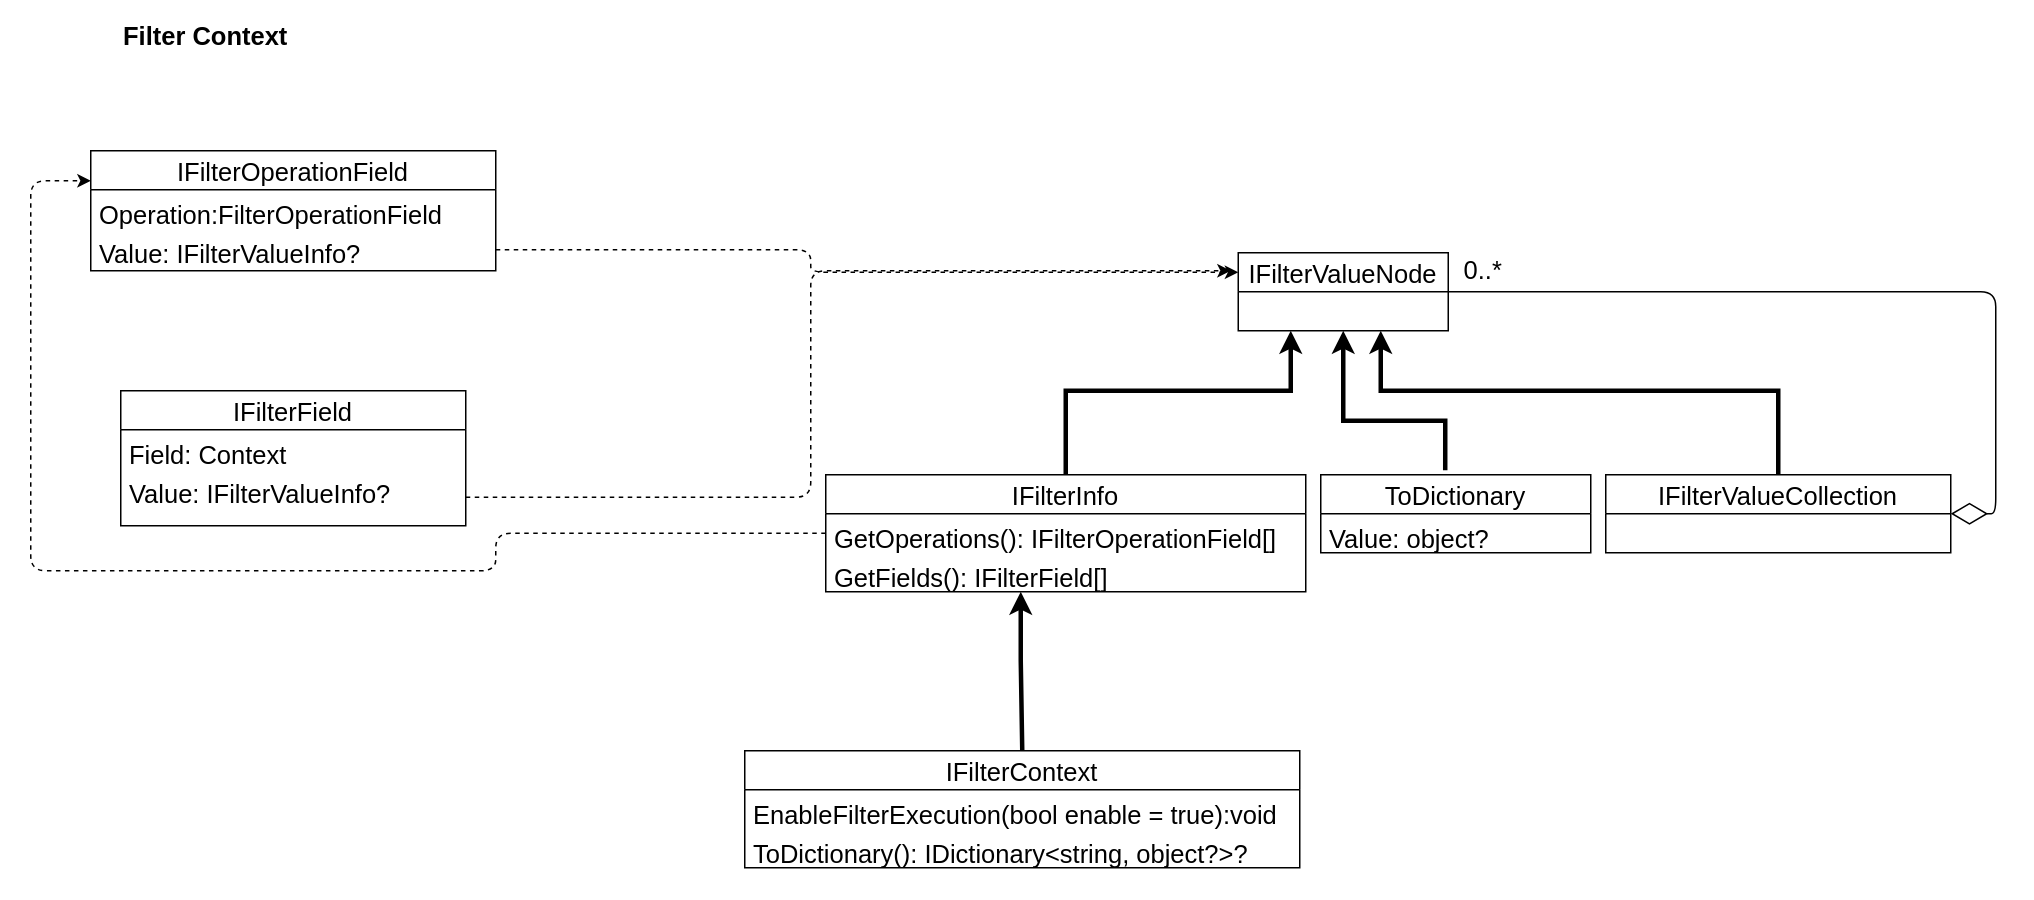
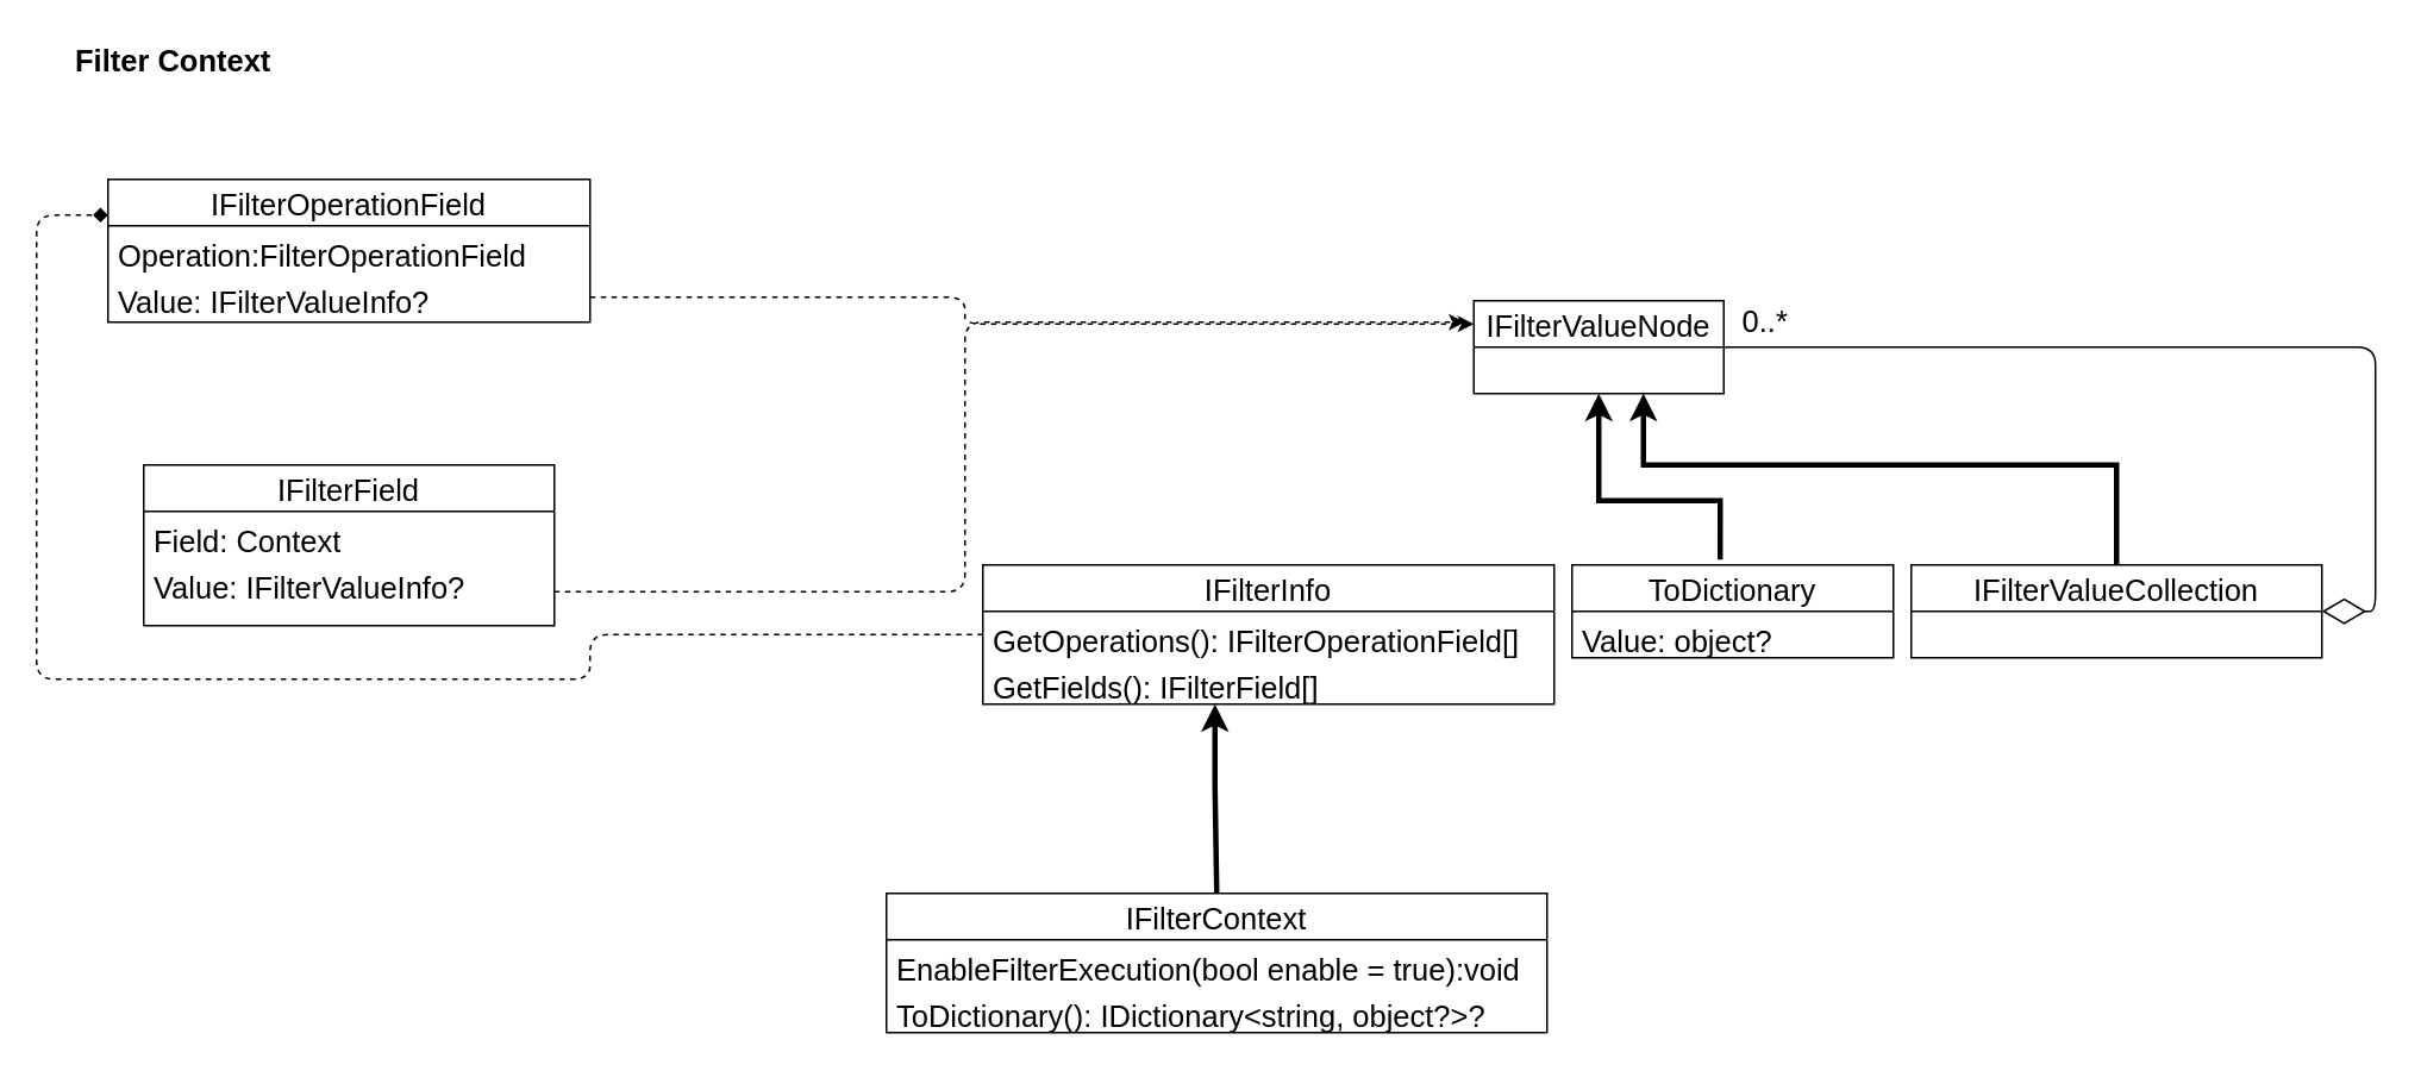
  <mxCell id="0" />
  <mxCell id="1" parent="0" />
- <mxCell id="2" value="Filter Context" style="text;html=1;strokeColor=none;fillColor=none;align=left;verticalAlign=middle;whiteSpace=wrap;rounded=0;fontSize=17;fontStyle=1" parent="1" vertex="1"><mxGeometry x="80" y="10" width="240" height="30" as="geometry" /></mxCell>
+ <mxCell id="2" value="Filter Context" style="text;html=1;strokeColor=none;fillColor=none;align=left;verticalAlign=middle;whiteSpace=wrap;rounded=0;fontSize=17;fontStyle=1" parent="1" vertex="1"><mxGeometry x="40" y="20" width="240" height="30" as="geometry" /></mxCell>
  <mxCell id="3" value="IFilterValueNode" style="swimlane;fontStyle=0;childLayout=stackLayout;horizontal=1;startSize=26;fillColor=none;horizontalStack=0;resizeParent=1;resizeParentMax=0;resizeLast=0;collapsible=1;marginBottom=0;fontSize=17;" parent="1" vertex="1"><mxGeometry x="825" y="168" width="140" height="52" as="geometry" /></mxCell>
  <mxCell id="4" style="edgeStyle=none;html=1;exitX=0.5;exitY=0;exitDx=0;exitDy=0;fontSize=17;strokeWidth=3;rounded=0;" parent="1" source="7" edge="1"><mxGeometry relative="1" as="geometry"><mxPoint x="920" y="220" as="targetPoint" /><Array as="points"><mxPoint x="1185" y="260" /><mxPoint x="920" y="260" /></Array></mxGeometry></mxCell>
  <mxCell id="5" style="edgeStyle=none;html=1;entryX=1;entryY=0.5;entryDx=0;entryDy=0;fontSize=17;exitX=1;exitY=0.5;exitDx=0;exitDy=0;endArrow=none;endFill=0;startArrow=diamondThin;startFill=0;sourcePerimeterSpacing=0;startSize=22;" parent="1" source="7" target="3" edge="1"><mxGeometry relative="1" as="geometry"><mxPoint x="1140" y="280" as="sourcePoint" /><Array as="points"><mxPoint x="1330" y="342" /><mxPoint x="1330" y="194" /><mxPoint x="1140" y="194" /><mxPoint x="1090" y="194" /></Array></mxGeometry></mxCell>
  <mxCell id="6" value="0..*" style="edgeLabel;html=1;align=center;verticalAlign=middle;resizable=0;points=[];fontSize=17;" parent="5" vertex="1" connectable="0"><mxGeometry x="0.918" y="1" relative="1" as="geometry"><mxPoint y="-15" as="offset" /></mxGeometry></mxCell>
  <mxCell id="7" value="IFilterValueCollection" style="swimlane;fontStyle=0;childLayout=stackLayout;horizontal=1;startSize=26;fillColor=none;horizontalStack=0;resizeParent=1;resizeParentMax=0;resizeLast=0;collapsible=1;marginBottom=0;fontSize=17;" parent="1" vertex="1"><mxGeometry x="1070" y="316" width="230" height="52" as="geometry" /></mxCell>
- <mxCell id="8" style="edgeStyle=none;html=1;exitX=0.5;exitY=0;exitDx=0;exitDy=0;entryX=0.25;entryY=1;entryDx=0;entryDy=0;fontSize=17;strokeWidth=3;rounded=0;" parent="1" source="9" target="3" edge="1"><mxGeometry relative="1" as="geometry"><Array as="points"><mxPoint x="710" y="260" /><mxPoint x="860" y="260" /></Array></mxGeometry></mxCell>
  <mxCell id="9" value="IFilterInfo" style="swimlane;fontStyle=0;childLayout=stackLayout;horizontal=1;startSize=26;fillColor=none;horizontalStack=0;resizeParent=1;resizeParentMax=0;resizeLast=0;collapsible=1;marginBottom=0;fontSize=17;" parent="1" vertex="1"><mxGeometry x="550" y="316" width="320" height="78" as="geometry" /></mxCell>
  <mxCell id="10" value="GetOperations(): IFilterOperationField[]" style="text;strokeColor=none;fillColor=none;align=left;verticalAlign=top;spacingLeft=4;spacingRight=4;overflow=hidden;rotatable=0;points=[[0,0.5],[1,0.5]];portConstraint=eastwest;fontSize=17;" parent="9" vertex="1"><mxGeometry y="26" width="320" height="26" as="geometry" /></mxCell>
  <mxCell id="11" value="GetFields(): IFilterField[]" style="text;strokeColor=none;fillColor=none;align=left;verticalAlign=top;spacingLeft=4;spacingRight=4;overflow=hidden;rotatable=0;points=[[0,0.5],[1,0.5]];portConstraint=eastwest;fontSize=17;" parent="9" vertex="1"><mxGeometry y="52" width="320" height="26" as="geometry" /></mxCell>
  <mxCell id="12" value="IFilterOperationField" style="swimlane;fontStyle=0;childLayout=stackLayout;horizontal=1;startSize=26;fillColor=none;horizontalStack=0;resizeParent=1;resizeParentMax=0;resizeLast=0;collapsible=1;marginBottom=0;fontSize=17;" parent="1" vertex="1"><mxGeometry x="60" y="100" width="270" height="80" as="geometry" /></mxCell>
  <mxCell id="13" value="Operation:FilterOperationField" style="text;strokeColor=none;fillColor=none;align=left;verticalAlign=top;spacingLeft=4;spacingRight=4;overflow=hidden;rotatable=0;points=[[0,0.5],[1,0.5]];portConstraint=eastwest;fontSize=17;" parent="12" vertex="1"><mxGeometry y="26" width="270" height="26" as="geometry" /></mxCell>
  <mxCell id="14" value="Value: IFilterValueInfo?" style="text;strokeColor=none;fillColor=none;align=left;verticalAlign=top;spacingLeft=4;spacingRight=4;overflow=hidden;rotatable=0;points=[[0,0.5],[1,0.5]];portConstraint=eastwest;fontSize=17;" parent="12" vertex="1"><mxGeometry y="52" width="270" height="28" as="geometry" /></mxCell>
  <mxCell id="15" value="IFilterField" style="swimlane;fontStyle=0;childLayout=stackLayout;horizontal=1;startSize=26;fillColor=none;horizontalStack=0;resizeParent=1;resizeParentMax=0;resizeLast=0;collapsible=1;marginBottom=0;fontSize=17;" parent="1" vertex="1"><mxGeometry x="80" y="260" width="230" height="90" as="geometry" /></mxCell>
  <mxCell id="16" value="Field: Context" style="text;strokeColor=none;fillColor=none;align=left;verticalAlign=top;spacingLeft=4;spacingRight=4;overflow=hidden;rotatable=0;points=[[0,0.5],[1,0.5]];portConstraint=eastwest;fontSize=17;" parent="15" vertex="1"><mxGeometry y="26" width="230" height="26" as="geometry" /></mxCell>
  <mxCell id="17" value="Value: IFilterValueInfo?" style="text;strokeColor=none;fillColor=none;align=left;verticalAlign=top;spacingLeft=4;spacingRight=4;overflow=hidden;rotatable=0;points=[[0,0.5],[1,0.5]];portConstraint=eastwest;fontSize=17;" parent="15" vertex="1"><mxGeometry y="52" width="230" height="38" as="geometry" /></mxCell>
  <mxCell id="18" style="edgeStyle=none;html=1;entryX=0;entryY=0.25;entryDx=0;entryDy=0;fontSize=17;exitX=1;exitY=0.5;exitDx=0;exitDy=0;dashed=1;" parent="1" source="14" target="3" edge="1"><mxGeometry relative="1" as="geometry"><mxPoint x="460" y="207" as="sourcePoint" /><Array as="points"><mxPoint x="540" y="166" /><mxPoint x="540" y="181" /></Array></mxGeometry></mxCell>
  <mxCell id="19" style="edgeStyle=none;html=1;exitX=1;exitY=0.5;exitDx=0;exitDy=0;fontSize=17;dashed=1;" parent="1" source="17" edge="1"><mxGeometry relative="1" as="geometry"><mxPoint x="820" y="180" as="targetPoint" /><Array as="points"><mxPoint x="540" y="331" /><mxPoint x="540" y="180" /></Array></mxGeometry></mxCell>
- <mxCell id="20" style="edgeStyle=none;html=1;exitX=0;exitY=0.5;exitDx=0;exitDy=0;fontSize=17;dashed=1;entryX=0;entryY=0.25;entryDx=0;entryDy=0;" parent="1" source="10" target="12" edge="1"><mxGeometry relative="1" as="geometry"><mxPoint x="40" y="70" as="targetPoint" /><mxPoint x="320" y="341" as="sourcePoint" /><Array as="points"><mxPoint x="330" y="355" /><mxPoint x="330" y="380" /><mxPoint x="20" y="380" /><mxPoint x="20" y="120" /></Array></mxGeometry></mxCell>
+ <mxCell id="20" style="edgeStyle=none;html=1;exitX=0;exitY=0.5;exitDx=0;exitDy=0;fontSize=17;dashed=1;entryX=0;entryY=0.25;entryDx=0;entryDy=0;endArrow=diamond;" parent="1" source="10" target="12" edge="1"><mxGeometry relative="1" as="geometry"><mxPoint x="40" y="70" as="targetPoint" /><mxPoint x="320" y="341" as="sourcePoint" /><Array as="points"><mxPoint x="330" y="355" /><mxPoint x="330" y="380" /><mxPoint x="20" y="380" /><mxPoint x="20" y="120" /></Array></mxGeometry></mxCell>
  <mxCell id="21" value="ToDictionary" style="swimlane;fontStyle=0;childLayout=stackLayout;horizontal=1;startSize=26;fillColor=none;horizontalStack=0;resizeParent=1;resizeParentMax=0;resizeLast=0;collapsible=1;marginBottom=0;fontSize=17;" vertex="1" parent="1"><mxGeometry x="880" y="316" width="180" height="52" as="geometry" /></mxCell>
  <mxCell id="22" value="Value: object?" style="text;strokeColor=none;fillColor=none;align=left;verticalAlign=top;spacingLeft=4;spacingRight=4;overflow=hidden;rotatable=0;points=[[0,0.5],[1,0.5]];portConstraint=eastwest;fontSize=17;" vertex="1" parent="21"><mxGeometry y="26" width="180" height="26" as="geometry" /></mxCell>
  <mxCell id="23" style="edgeStyle=none;html=1;exitX=0.461;exitY=-0.058;exitDx=0;exitDy=0;entryX=0.5;entryY=1;entryDx=0;entryDy=0;fontSize=17;strokeWidth=3;rounded=0;exitPerimeter=0;" edge="1" parent="1" source="21" target="3"><mxGeometry relative="1" as="geometry"><Array as="points"><mxPoint x="963" y="280" /><mxPoint x="895" y="280" /></Array><mxPoint x="720" y="326" as="sourcePoint" /><mxPoint x="905" y="230" as="targetPoint" /></mxGeometry></mxCell>
  <mxCell id="24" value="IFilterContext" style="swimlane;fontStyle=0;childLayout=stackLayout;horizontal=1;startSize=26;fillColor=none;horizontalStack=0;resizeParent=1;resizeParentMax=0;resizeLast=0;collapsible=1;marginBottom=0;fontSize=17;" vertex="1" parent="1"><mxGeometry x="496" y="500" width="370" height="78" as="geometry" /></mxCell>
  <mxCell id="25" value="EnableFilterExecution(bool enable = true):void" style="text;strokeColor=none;fillColor=none;align=left;verticalAlign=top;spacingLeft=4;spacingRight=4;overflow=hidden;rotatable=0;points=[[0,0.5],[1,0.5]];portConstraint=eastwest;fontSize=17;" vertex="1" parent="24"><mxGeometry y="26" width="370" height="26" as="geometry" /></mxCell>
  <mxCell id="26" value="ToDictionary(): IDictionary&lt;string, object?&gt;?" style="text;strokeColor=none;fillColor=none;align=left;verticalAlign=top;spacingLeft=4;spacingRight=4;overflow=hidden;rotatable=0;points=[[0,0.5],[1,0.5]];portConstraint=eastwest;fontSize=17;" vertex="1" parent="24"><mxGeometry y="52" width="370" height="26" as="geometry" /></mxCell>
  <mxCell id="27" style="edgeStyle=none;html=1;exitX=0.5;exitY=0;exitDx=0;exitDy=0;entryX=0.25;entryY=1;entryDx=0;entryDy=0;fontSize=17;strokeWidth=3;rounded=0;" edge="1" parent="1" source="24"><mxGeometry relative="1" as="geometry"><Array as="points"><mxPoint x="680" y="440" /></Array><mxPoint x="530" y="490" as="sourcePoint" /><mxPoint x="680" y="394" as="targetPoint" /></mxGeometry></mxCell>
